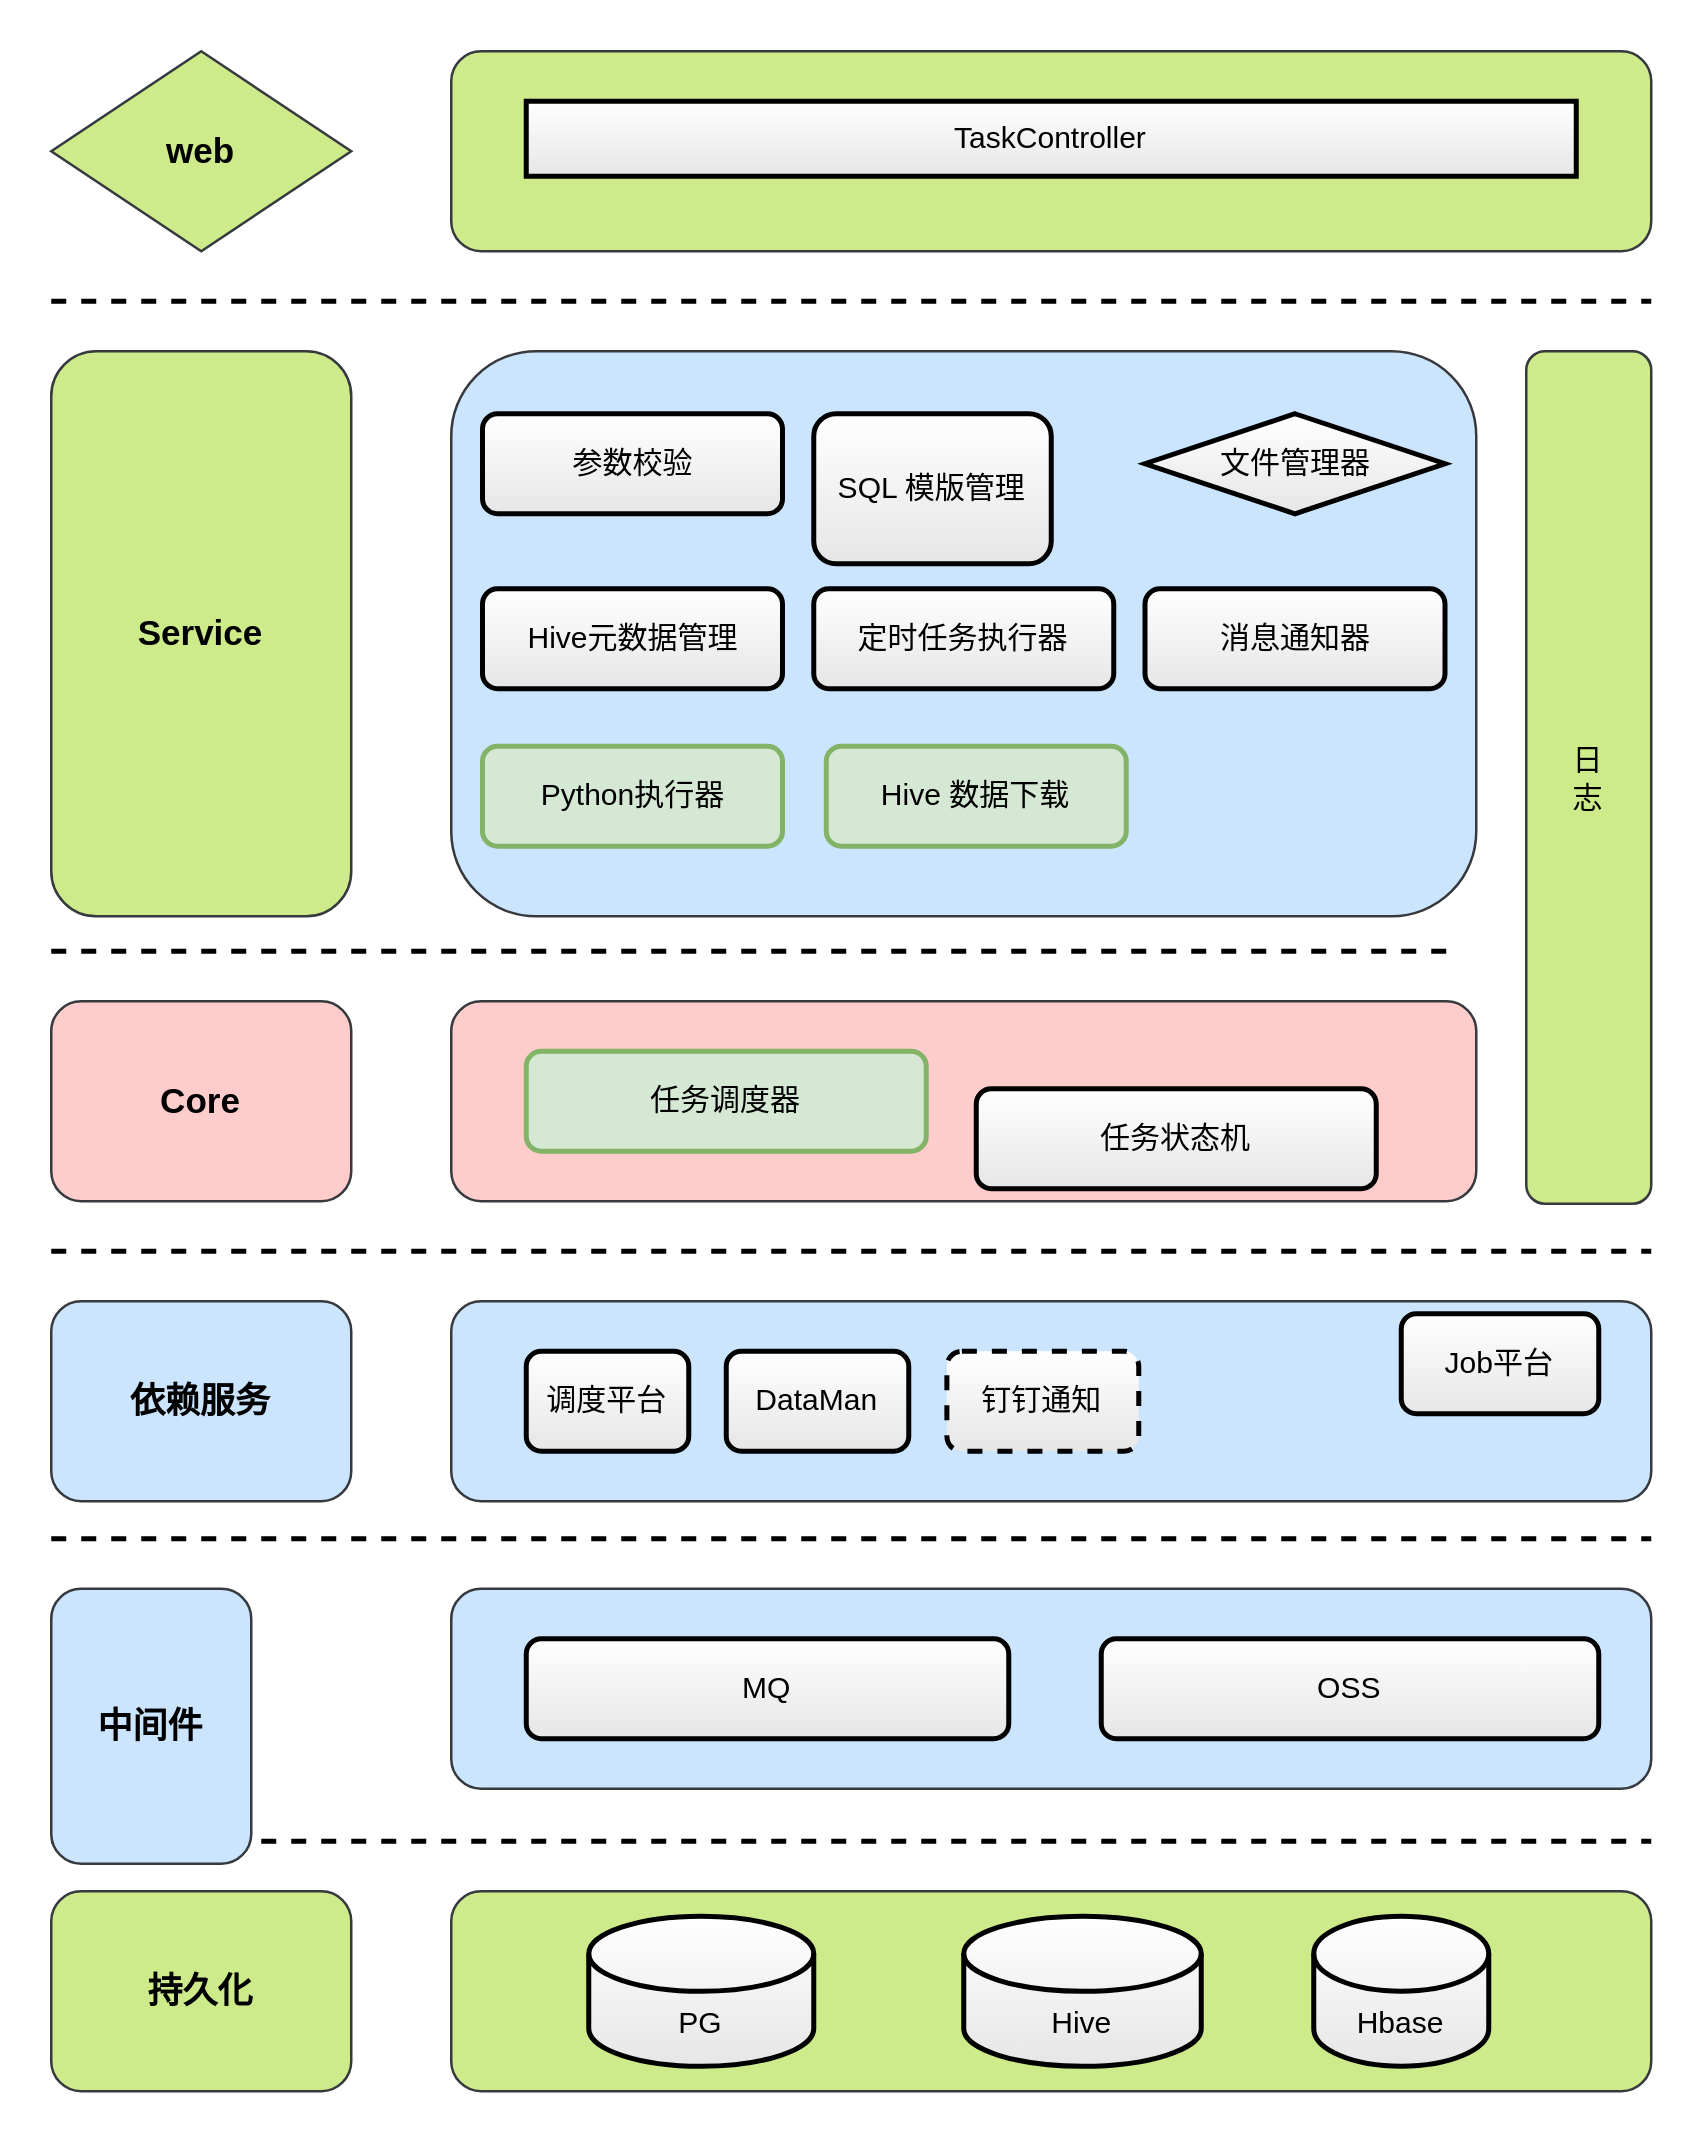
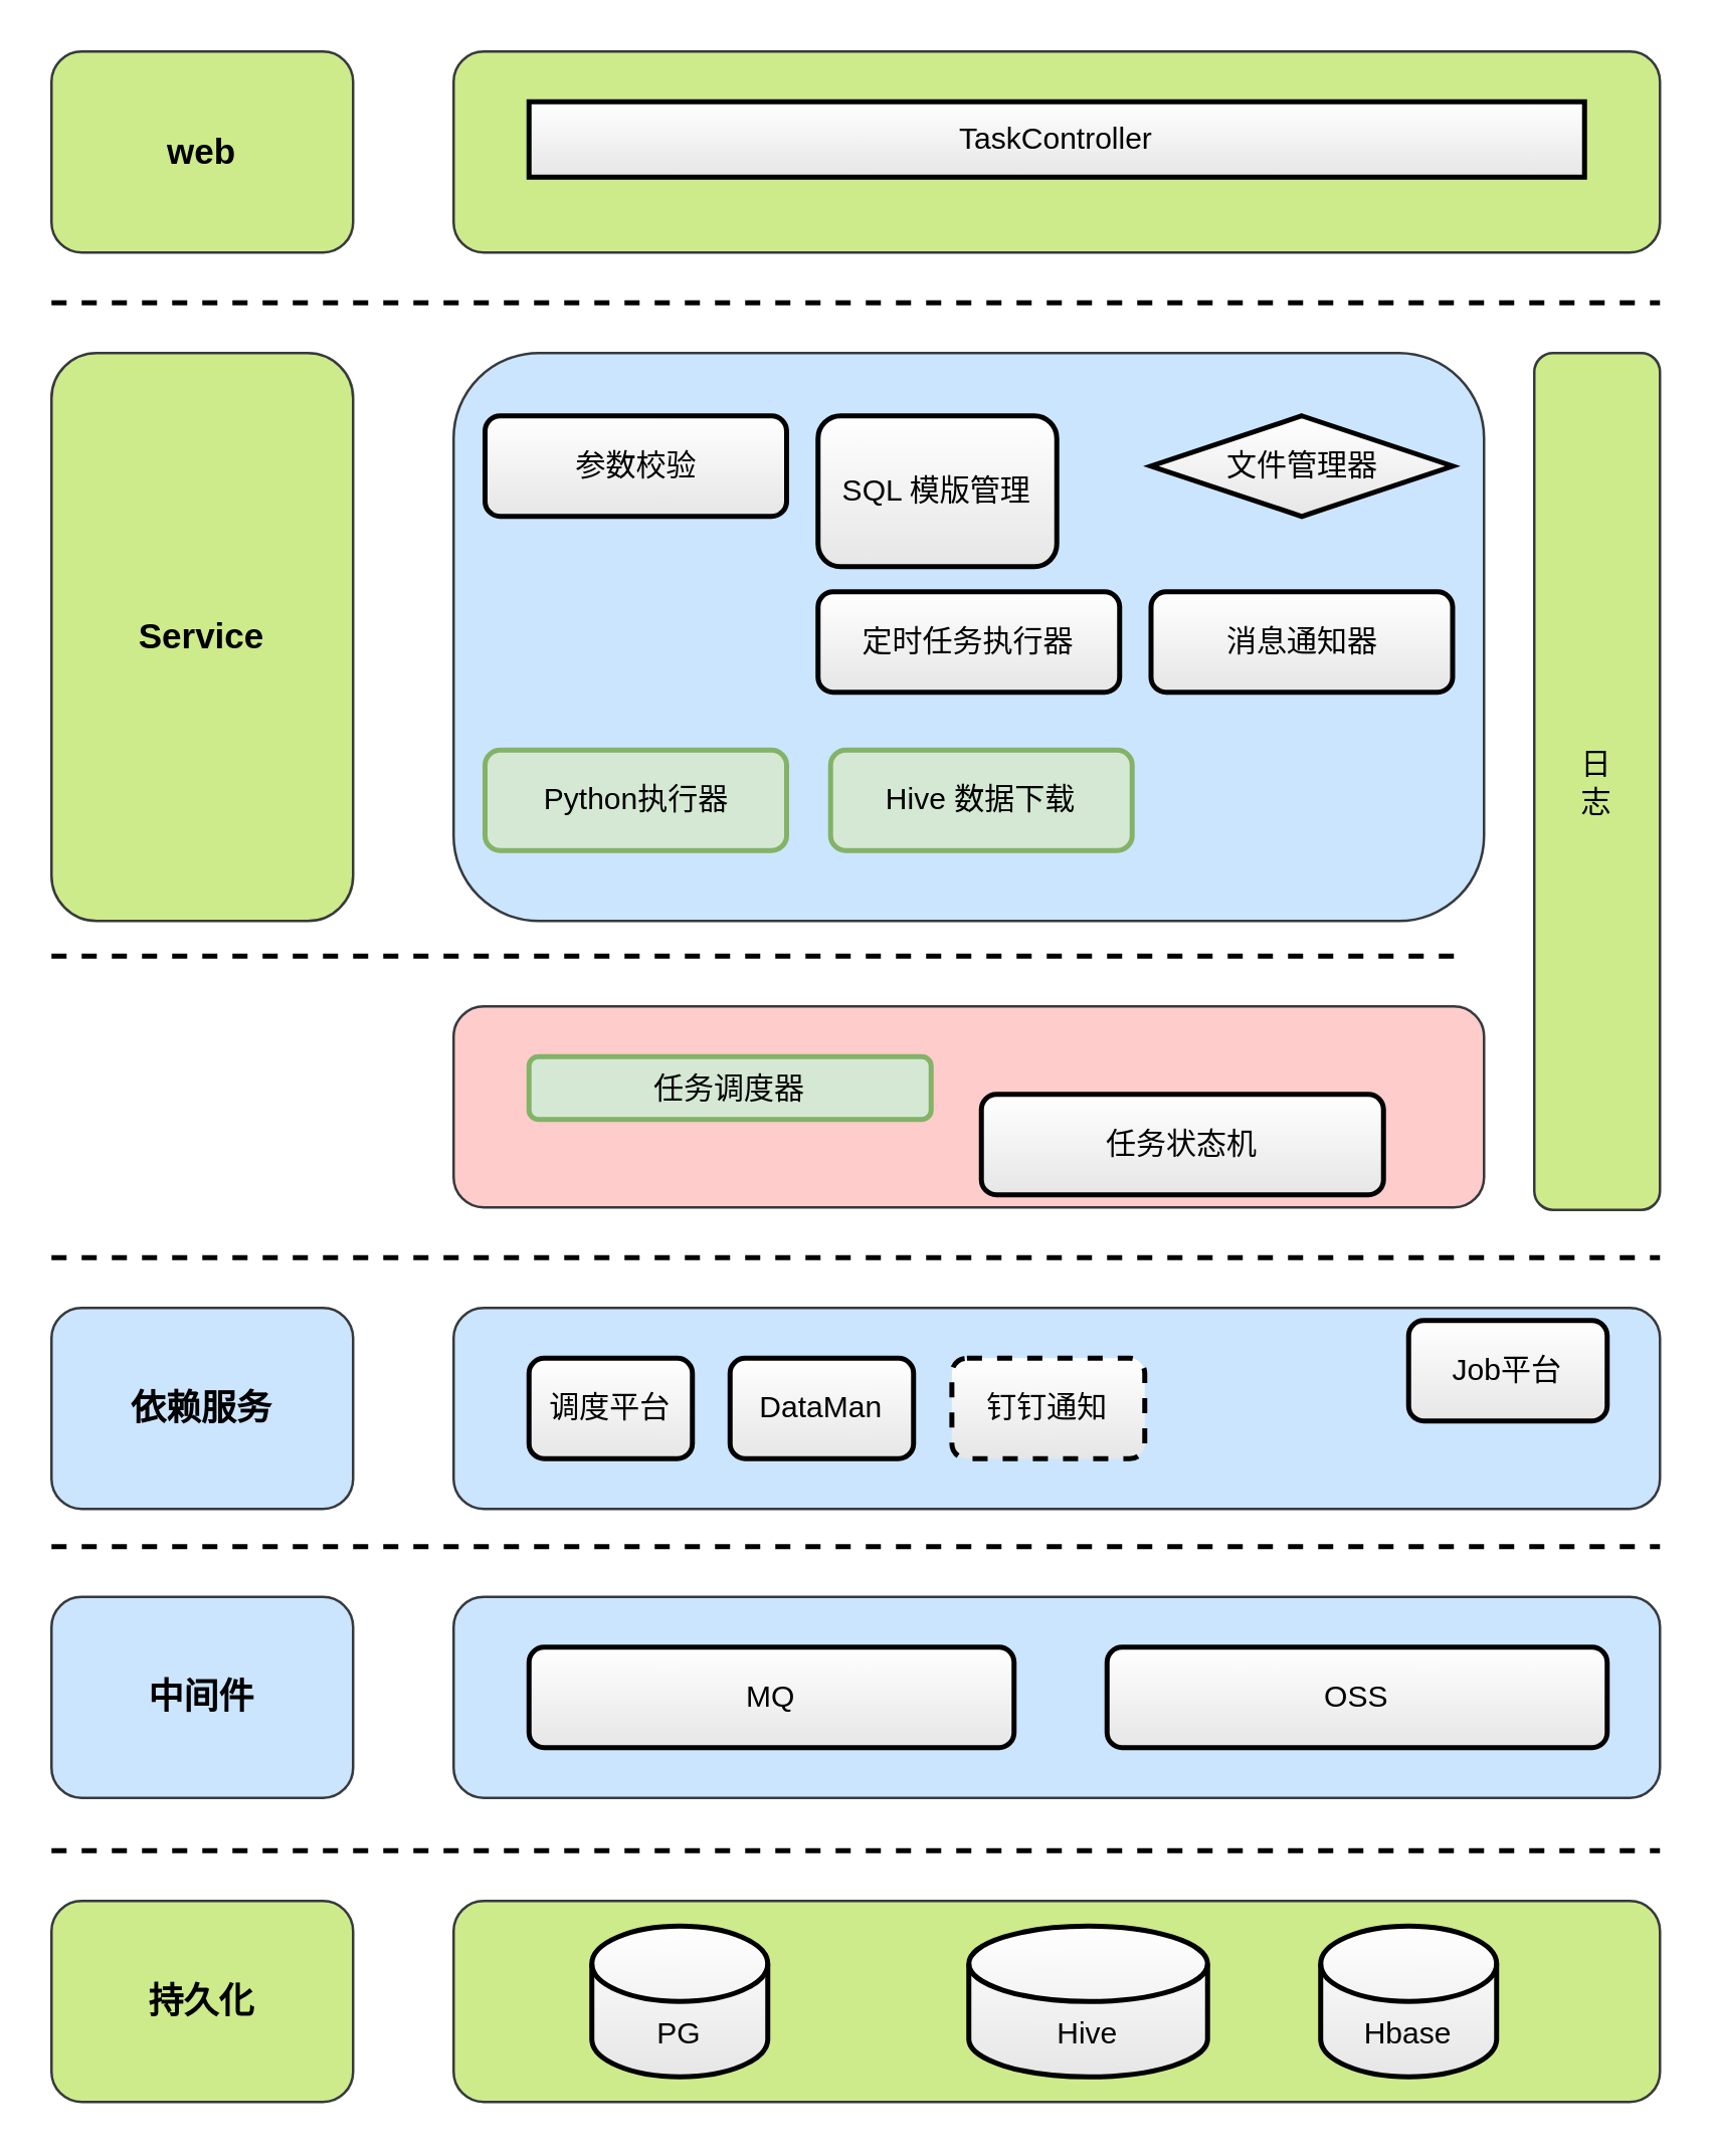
  <mxCell id="0" />
  <mxCell id="1" parent="0" />
  <mxCell id="2" value="" style="rounded=1;whiteSpace=wrap;html=1;fillColor=#ffcccc;strokeColor=#36393d;" parent="1" vertex="1"><mxGeometry x="180" y="400" width="410" height="80" as="geometry" /></mxCell>
- <mxCell id="3" value="web" style="rhombus;whiteSpace=wrap;html=1;fillColor=#cdeb8b;strokeColor=#36393d;fontStyle=1;fontSize=14;" parent="1" vertex="1"><mxGeometry x="20" y="20" width="120" height="80" as="geometry" /></mxCell>
+ <mxCell id="3" value="web" style="rounded=1;whiteSpace=wrap;html=1;fillColor=#cdeb8b;strokeColor=#36393d;fontStyle=1;fontSize=14;" parent="1" vertex="1"><mxGeometry x="20" y="20" width="120" height="80" as="geometry" /></mxCell>
  <mxCell id="4" value="" style="rounded=1;whiteSpace=wrap;html=1;fillColor=#cdeb8b;strokeColor=#36393d;" parent="1" vertex="1"><mxGeometry x="180" y="20" width="480" height="80" as="geometry" /></mxCell>
  <mxCell id="5" value="TaskController" style="rounded=0;whiteSpace=wrap;html=1;strokeWidth=2;gradientColor=#E6E6E6;" parent="1" vertex="1"><mxGeometry x="210" y="40" width="420" height="30" as="geometry" /></mxCell>
  <mxCell id="6" value="Service" style="rounded=1;whiteSpace=wrap;html=1;fontStyle=1;fontSize=14;fillColor=#cdeb8b;strokeColor=#36393d;" parent="1" vertex="1"><mxGeometry x="20" y="140" width="120" height="226" as="geometry" /></mxCell>
  <mxCell id="7" value="" style="rounded=1;whiteSpace=wrap;html=1;fillColor=#cce5ff;strokeColor=#36393d;" parent="1" vertex="1"><mxGeometry x="180" y="140" width="410" height="226" as="geometry" /></mxCell>
  <mxCell id="8" value="" style="endArrow=none;dashed=1;html=1;rounded=0;strokeWidth=2;" parent="1" edge="1"><mxGeometry width="50" height="50" relative="1" as="geometry"><mxPoint x="20" y="120" as="sourcePoint" /><mxPoint x="660" y="120" as="targetPoint" /></mxGeometry></mxCell>
  <mxCell id="9" value="参数校验" style="rounded=1;whiteSpace=wrap;html=1;strokeWidth=2;gradientColor=#E6E6E6;" parent="1" vertex="1"><mxGeometry x="192.5" y="165" width="120" height="40" as="geometry" /></mxCell>
  <mxCell id="10" value="SQL 模版管理" style="rounded=1;whiteSpace=wrap;html=1;strokeWidth=2;gradientColor=#E6E6E6;" parent="1" vertex="1"><mxGeometry x="325" y="165" width="95" height="60" as="geometry" /></mxCell>
  <mxCell id="11" value="文件管理器" style="rhombus;whiteSpace=wrap;html=1;strokeWidth=2;gradientColor=#E6E6E6;" parent="1" vertex="1"><mxGeometry x="457.5" y="165" width="120" height="40" as="geometry" /></mxCell>
  <mxCell id="12" value="任务状态机" style="rounded=1;whiteSpace=wrap;html=1;strokeWidth=2;gradientColor=#E6E6E6;" parent="1" vertex="1"><mxGeometry x="390" y="435" width="160" height="40" as="geometry" /></mxCell>
- <mxCell id="13" value="任务调度器" style="rounded=1;whiteSpace=wrap;html=1;strokeWidth=2;fillColor=#d5e8d4;strokeColor=#82b366;" parent="1" vertex="1"><mxGeometry x="210" y="420" width="160" height="40" as="geometry" /></mxCell>
+ <mxCell id="13" value="任务调度器" style="rounded=1;whiteSpace=wrap;html=1;strokeWidth=2;fillColor=#d5e8d4;strokeColor=#82b366;" parent="1" vertex="1"><mxGeometry x="210" y="420" width="160" height="25" as="geometry" /></mxCell>
  <mxCell id="14" value="消息通知器" style="rounded=1;whiteSpace=wrap;html=1;strokeWidth=2;gradientColor=#E6E6E6;" parent="1" vertex="1"><mxGeometry x="457.5" y="235" width="120" height="40" as="geometry" /></mxCell>
- <mxCell id="15" value="Core" style="rounded=1;whiteSpace=wrap;html=1;fontStyle=1;fontSize=14;fillColor=#ffcccc;strokeColor=#36393d;" parent="1" vertex="1"><mxGeometry x="20" y="400" width="120" height="80" as="geometry" /></mxCell>
- <mxCell id="16" value="Hive元数据管理" style="rounded=1;whiteSpace=wrap;html=1;strokeWidth=2;gradientColor=#E6E6E6;" parent="1" vertex="1"><mxGeometry x="192.5" y="235" width="120" height="40" as="geometry" /></mxCell>
  <mxCell id="17" value="定时任务执行器" style="rounded=1;whiteSpace=wrap;html=1;strokeWidth=2;gradientColor=#E6E6E6;" parent="1" vertex="1"><mxGeometry x="325" y="235" width="120" height="40" as="geometry" /></mxCell>
  <mxCell id="18" value="" style="endArrow=none;dashed=1;html=1;rounded=0;strokeWidth=2;" parent="1" edge="1"><mxGeometry width="50" height="50" relative="1" as="geometry"><mxPoint x="20" y="380" as="sourcePoint" /><mxPoint x="580" y="380" as="targetPoint" /></mxGeometry></mxCell>
  <mxCell id="19" value="" style="endArrow=none;dashed=1;html=1;rounded=0;strokeWidth=2;" parent="1" edge="1"><mxGeometry width="50" height="50" relative="1" as="geometry"><mxPoint x="20" y="500" as="sourcePoint" /><mxPoint x="660" y="500" as="targetPoint" /></mxGeometry></mxCell>
  <mxCell id="20" value="依赖服务" style="rounded=1;whiteSpace=wrap;html=1;fontStyle=1;fontSize=14;fillColor=#cce5ff;strokeColor=#36393d;" parent="1" vertex="1"><mxGeometry x="20" y="520" width="120" height="80" as="geometry" /></mxCell>
  <mxCell id="21" value="" style="rounded=1;whiteSpace=wrap;html=1;fillColor=#cce5ff;strokeColor=#36393d;" parent="1" vertex="1"><mxGeometry x="180" y="520" width="480" height="80" as="geometry" /></mxCell>
  <mxCell id="22" value="调度平台" style="rounded=1;whiteSpace=wrap;html=1;strokeWidth=2;gradientColor=#E6E6E6;" parent="1" vertex="1"><mxGeometry x="210" y="540" width="65" height="40" as="geometry" /></mxCell>
  <mxCell id="23" value="DataMan" style="rounded=1;whiteSpace=wrap;html=1;strokeWidth=2;gradientColor=#E6E6E6;" parent="1" vertex="1"><mxGeometry x="290" y="540" width="73" height="40" as="geometry" /></mxCell>
  <mxCell id="24" value="钉钉通知" style="rounded=1;whiteSpace=wrap;html=1;strokeWidth=2;gradientColor=#E6E6E6;dashed=1;" parent="1" vertex="1"><mxGeometry x="378.25" y="540" width="76.75" height="40" as="geometry" /></mxCell>
  <mxCell id="25" value="" style="endArrow=none;dashed=1;html=1;rounded=0;strokeWidth=2;" parent="1" edge="1"><mxGeometry width="50" height="50" relative="1" as="geometry"><mxPoint x="20" y="736" as="sourcePoint" /><mxPoint x="660" y="736" as="targetPoint" /></mxGeometry></mxCell>
  <mxCell id="26" value="持久化" style="rounded=1;whiteSpace=wrap;html=1;fontStyle=1;fontSize=14;fillColor=#cdeb8b;strokeColor=#36393d;" parent="1" vertex="1"><mxGeometry x="20" y="756" width="120" height="80" as="geometry" /></mxCell>
  <mxCell id="27" value="" style="rounded=1;whiteSpace=wrap;html=1;fillColor=#cdeb8b;strokeColor=#36393d;" parent="1" vertex="1"><mxGeometry x="180" y="756" width="480" height="80" as="geometry" /></mxCell>
- <mxCell id="28" value="PG" style="shape=cylinder3;whiteSpace=wrap;html=1;boundedLbl=1;backgroundOutline=1;size=15;strokeWidth=2;gradientColor=#E6E6E6;" parent="1" vertex="1"><mxGeometry x="235" y="766" width="90" height="60" as="geometry" /></mxCell>
+ <mxCell id="28" value="PG" style="shape=cylinder3;whiteSpace=wrap;html=1;boundedLbl=1;backgroundOutline=1;size=15;strokeWidth=2;gradientColor=#E6E6E6;" parent="1" vertex="1"><mxGeometry x="235" y="766" width="70" height="60" as="geometry" /></mxCell>
  <mxCell id="29" value="Hive" style="shape=cylinder3;whiteSpace=wrap;html=1;boundedLbl=1;backgroundOutline=1;size=15;strokeWidth=2;gradientColor=#E6E6E6;" parent="1" vertex="1"><mxGeometry x="385" y="766" width="95" height="60" as="geometry" /></mxCell>
  <mxCell id="30" value="Hbase" style="shape=cylinder3;whiteSpace=wrap;html=1;boundedLbl=1;backgroundOutline=1;size=15;strokeWidth=2;gradientColor=#E6E6E6;" parent="1" vertex="1"><mxGeometry x="525" y="766" width="70" height="60" as="geometry" /></mxCell>
  <mxCell id="31" value="日&lt;div&gt;志&lt;/div&gt;" style="rounded=1;whiteSpace=wrap;html=1;fillColor=#cdeb8b;strokeColor=#36393d;" parent="1" vertex="1"><mxGeometry x="610" y="140" width="50" height="341" as="geometry" /></mxCell>
  <mxCell id="32" value="Python执行器" style="rounded=1;whiteSpace=wrap;html=1;strokeWidth=2;fillColor=#d5e8d4;strokeColor=#82b366;" vertex="1" parent="1"><mxGeometry x="192.5" y="298" width="120" height="40" as="geometry" /></mxCell>
  <mxCell id="33" value="Hive 数据下载" style="rounded=1;whiteSpace=wrap;html=1;strokeWidth=2;fillColor=#d5e8d4;strokeColor=#82b366;" vertex="1" parent="1"><mxGeometry x="330" y="298" width="120" height="40" as="geometry" /></mxCell>
  <mxCell id="34" value="" style="endArrow=none;dashed=1;html=1;rounded=0;strokeWidth=2;" edge="1" parent="1"><mxGeometry width="50" height="50" relative="1" as="geometry"><mxPoint x="20" y="615" as="sourcePoint" /><mxPoint x="660" y="615" as="targetPoint" /></mxGeometry></mxCell>
- <mxCell id="35" value="中间件" style="rounded=1;whiteSpace=wrap;html=1;fontStyle=1;fontSize=14;fillColor=#cce5ff;strokeColor=#36393d;" vertex="1" parent="1"><mxGeometry x="20" y="635" width="80" height="110" as="geometry" /></mxCell>
+ <mxCell id="35" value="中间件" style="rounded=1;whiteSpace=wrap;html=1;fontStyle=1;fontSize=14;fillColor=#cce5ff;strokeColor=#36393d;" vertex="1" parent="1"><mxGeometry x="20" y="635" width="120" height="80" as="geometry" /></mxCell>
  <mxCell id="36" value="" style="rounded=1;whiteSpace=wrap;html=1;fillColor=#cce5ff;strokeColor=#36393d;" vertex="1" parent="1"><mxGeometry x="180" y="635" width="480" height="80" as="geometry" /></mxCell>
  <mxCell id="37" value="MQ" style="rounded=1;whiteSpace=wrap;html=1;strokeWidth=2;gradientColor=#E6E6E6;" vertex="1" parent="1"><mxGeometry x="210" y="655" width="193" height="40" as="geometry" /></mxCell>
  <mxCell id="38" value="OSS" style="rounded=1;whiteSpace=wrap;html=1;strokeWidth=2;gradientColor=#E6E6E6;" vertex="1" parent="1"><mxGeometry x="440" y="655" width="199" height="40" as="geometry" /></mxCell>
  <mxCell id="39" value="Job平台" style="rounded=1;whiteSpace=wrap;html=1;strokeWidth=2;gradientColor=#E6E6E6;" vertex="1" parent="1"><mxGeometry x="560" y="525" width="79" height="40" as="geometry" /></mxCell>
